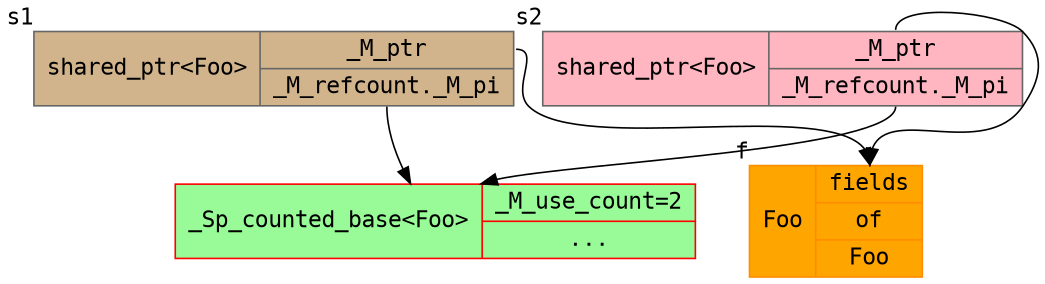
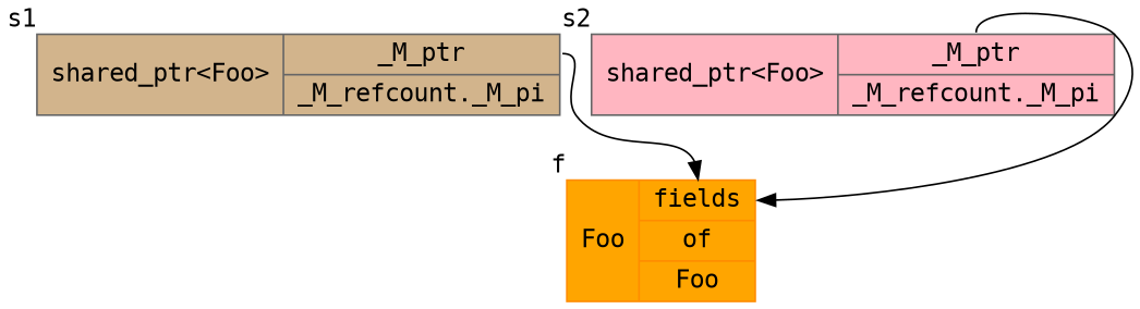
  digraph {
    fontname=monospace
    rankdir=TB
    node [fontname=monospace shape=record style=filled color=gray40]
    edge [headport=ctrl tailport=control]
    n1 [fillcolor=tan label="shared_ptr\<Foo\>|{<object>_M_ptr|<control>_M_refcount._M_pi}" xlabel=s1]
-   n2 [fillcolor=palegreen label="_Sp_counted_base\<Foo\>|{_M_use_count=2|...}" color=red]
    n3 [fillcolor=orange label="Foo|{<foo>fields|of|Foo}" xlabel=f color=darkorange]
    n4 [fillcolor=lightpink label="shared_ptr\<Foo\>|{<object>_M_ptr|<control>_M_refcount._M_pi}" xlabel=s2]
-   n1 -> n2
    n1 -> n3 [headport=foo tailport=object]
-   n4 -> n2
    n4 -> n3 [headport=foo tailport=object]
  }
